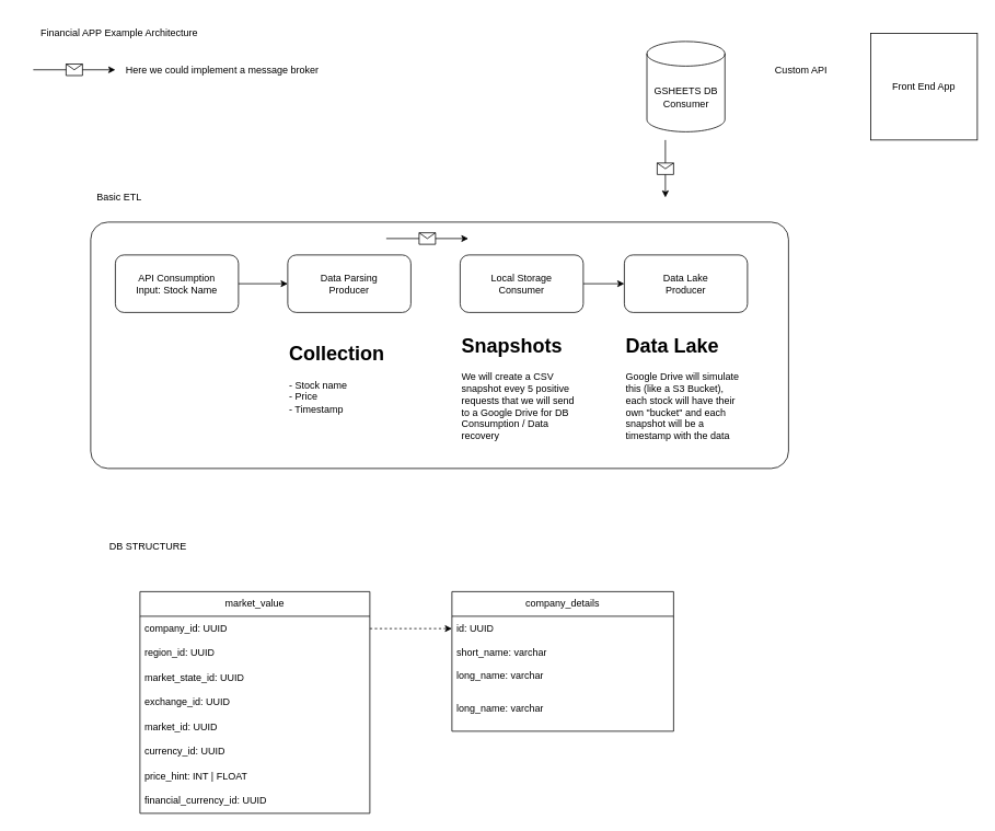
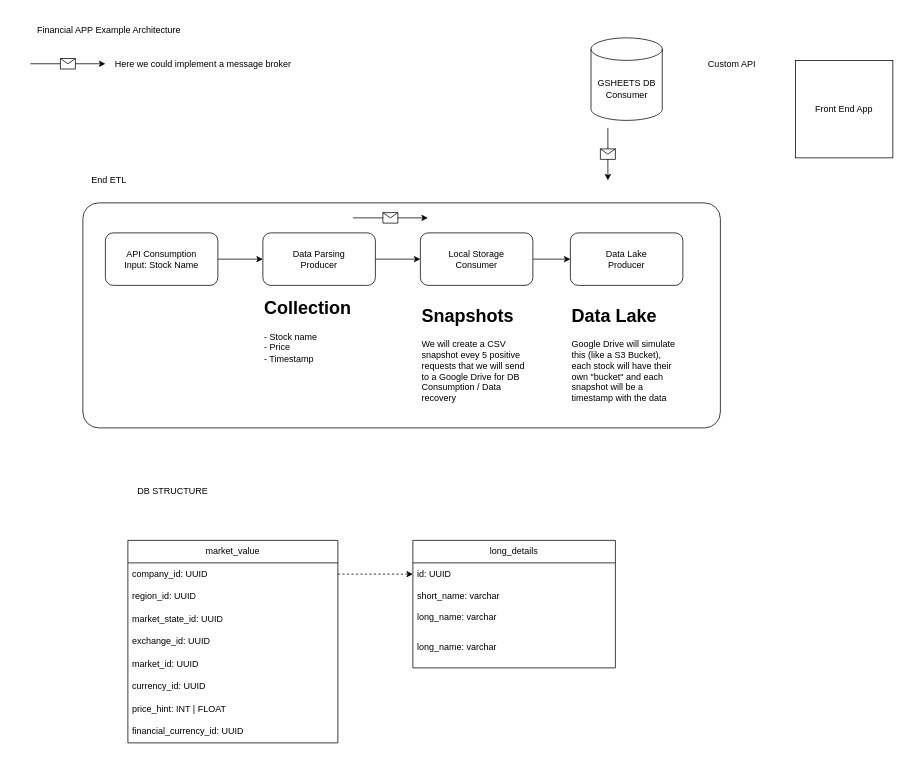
  <mxCell id="0" />
  <mxCell id="1" parent="0" />
  <mxCell id="2" value="" style="rounded=1;whiteSpace=wrap;html=1;fillColor=none;arcSize=7;strokeColor=light-dark(#000000,#FF9933);" parent="1" vertex="1"><mxGeometry x="110" y="270" width="850" height="300" as="geometry" /></mxCell>
  <mxCell id="3" value="Financial APP Example Architecture" style="text;html=1;align=center;verticalAlign=middle;whiteSpace=wrap;rounded=0;" parent="1" vertex="1"><mxGeometry x="20" y="20" width="250" height="40" as="geometry" /></mxCell>
  <mxCell id="4" style="edgeStyle=orthogonalEdgeStyle;rounded=0;orthogonalLoop=1;jettySize=auto;html=1;" parent="1" source="5" target="8" edge="1"><mxGeometry relative="1" as="geometry" /></mxCell>
  <mxCell id="5" value="API Consumption&lt;div&gt;Input: Stock Name&lt;/div&gt;" style="rounded=1;whiteSpace=wrap;html=1;" parent="1" vertex="1"><mxGeometry x="140" y="310" width="150" height="70" as="geometry" /></mxCell>
- <mxCell id="6" value="Basic ETL" style="text;html=1;align=center;verticalAlign=middle;whiteSpace=wrap;rounded=0;" parent="1" vertex="1"><mxGeometry x="110" y="220" width="70" height="40" as="geometry" /></mxCell>
+ <mxCell id="6" value="End ETL" style="text;html=1;align=center;verticalAlign=middle;whiteSpace=wrap;rounded=0;" parent="1" vertex="1"><mxGeometry x="110" y="220" width="70" height="40" as="geometry" /></mxCell>
+ <mxCell id="7" style="edgeStyle=orthogonalEdgeStyle;rounded=0;orthogonalLoop=1;jettySize=auto;html=1;entryX=0;entryY=0.5;entryDx=0;entryDy=0;" parent="1" source="8" target="10" edge="1"><mxGeometry relative="1" as="geometry" /></mxCell>
  <mxCell id="8" value="Data Parsing&lt;div&gt;Producer&lt;/div&gt;" style="rounded=1;whiteSpace=wrap;html=1;" parent="1" vertex="1"><mxGeometry x="350" y="310" width="150" height="70" as="geometry" /></mxCell>
  <mxCell id="9" style="edgeStyle=orthogonalEdgeStyle;rounded=0;orthogonalLoop=1;jettySize=auto;html=1;entryX=0;entryY=0.5;entryDx=0;entryDy=0;" parent="1" source="10" target="11" edge="1"><mxGeometry relative="1" as="geometry" /></mxCell>
  <mxCell id="10" value="Local Storage&lt;div&gt;Consumer&lt;/div&gt;" style="rounded=1;whiteSpace=wrap;html=1;" parent="1" vertex="1"><mxGeometry x="560" y="310" width="150" height="70" as="geometry" /></mxCell>
  <mxCell id="11" value="Data Lake&lt;div&gt;Producer&lt;/div&gt;" style="rounded=1;whiteSpace=wrap;html=1;" parent="1" vertex="1"><mxGeometry x="760" y="310" width="150" height="70" as="geometry" /></mxCell>
  <mxCell id="12" value="&lt;h1 style=&quot;margin-top: 0px;&quot;&gt;Snapshots&lt;/h1&gt;&lt;div&gt;We will create a CSV snapshot evey 5 positive requests that we will send to a Google Drive for DB Consumption / Data recovery&lt;/div&gt;" style="text;html=1;whiteSpace=wrap;overflow=hidden;rounded=0;" parent="1" vertex="1"><mxGeometry x="560" y="400" width="150" height="140" as="geometry" /></mxCell>
- <mxCell id="13" value="&lt;h1 style=&quot;margin-top: 0px;&quot;&gt;Collection&lt;br&gt;&lt;/h1&gt;&lt;div&gt;- Stock name&lt;/div&gt;&lt;div&gt;- Price&lt;/div&gt;&lt;div&gt;- Timestamp&lt;/div&gt;" style="text;html=1;whiteSpace=wrap;overflow=hidden;rounded=0;" parent="1" vertex="1"><mxGeometry x="350" y="410" width="150" height="140" as="geometry" /></mxCell>
+ <mxCell id="13" value="&lt;h1 style=&quot;margin-top: 0px;&quot;&gt;Collection&lt;br&gt;&lt;/h1&gt;&lt;div&gt;- Stock name&lt;/div&gt;&lt;div&gt;- Price&lt;/div&gt;&lt;div&gt;- Timestamp&lt;/div&gt;" style="text;html=1;whiteSpace=wrap;overflow=hidden;rounded=0;" parent="1" vertex="1"><mxGeometry x="350" y="390" width="150" height="140" as="geometry" /></mxCell>
  <mxCell id="14" value="GSHEETS DB&lt;div&gt;Consumer&lt;/div&gt;" style="shape=cylinder3;whiteSpace=wrap;html=1;boundedLbl=1;backgroundOutline=1;size=15;" parent="1" vertex="1"><mxGeometry x="787.5" y="50" width="95" height="110" as="geometry" /></mxCell>
  <mxCell id="15" value="&lt;h1 style=&quot;margin-top: 0px;&quot;&gt;Data Lake&lt;/h1&gt;&lt;div&gt;Google Drive will simulate this (like a S3 Bucket), each stock will have their own &quot;bucket&quot; and each snapshot will be a timestamp with the data&lt;/div&gt;" style="text;html=1;whiteSpace=wrap;overflow=hidden;rounded=0;" parent="1" vertex="1"><mxGeometry x="760" y="400" width="150" height="140" as="geometry" /></mxCell>
- <mxCell id="16" value="Front End App" style="whiteSpace=wrap;html=1;aspect=fixed;" parent="1" vertex="1"><mxGeometry x="1060" y="40" width="130" height="130" as="geometry" /></mxCell>
+ <mxCell id="16" value="Front End App" style="whiteSpace=wrap;html=1;aspect=fixed;" parent="1" vertex="1"><mxGeometry x="1060" y="80" width="130" height="130" as="geometry" /></mxCell>
  <mxCell id="17" value="Custom API" style="text;html=1;align=center;verticalAlign=middle;resizable=0;points=[];autosize=1;strokeColor=none;fillColor=none;" parent="1" vertex="1"><mxGeometry x="930" y="70" width="90" height="30" as="geometry" /></mxCell>
  <mxCell id="18" value="" style="endArrow=classic;html=1;rounded=0;" parent="1" edge="1"><mxGeometry relative="1" as="geometry"><mxPoint x="470" y="290" as="sourcePoint" /><mxPoint x="570" y="290" as="targetPoint" /></mxGeometry></mxCell>
  <mxCell id="19" value="" style="shape=message;html=1;outlineConnect=0;" parent="18" vertex="1"><mxGeometry width="20" height="14" relative="1" as="geometry"><mxPoint x="-10" y="-7" as="offset" /></mxGeometry></mxCell>
  <mxCell id="20" value="Here we could implement a message broker" style="text;html=1;align=center;verticalAlign=middle;resizable=0;points=[];autosize=1;strokeColor=none;fillColor=none;" parent="1" vertex="1"><mxGeometry x="140" y="70" width="260" height="30" as="geometry" /></mxCell>
  <mxCell id="21" value="" style="endArrow=classic;html=1;rounded=0;" parent="1" edge="1"><mxGeometry relative="1" as="geometry"><mxPoint x="40" y="84.5" as="sourcePoint" /><mxPoint x="140" y="84.5" as="targetPoint" /></mxGeometry></mxCell>
  <mxCell id="22" value="" style="shape=message;html=1;outlineConnect=0;" parent="21" vertex="1"><mxGeometry width="20" height="14" relative="1" as="geometry"><mxPoint x="-10" y="-7" as="offset" /></mxGeometry></mxCell>
  <mxCell id="23" value="" style="endArrow=classic;html=1;rounded=0;" parent="1" edge="1"><mxGeometry relative="1" as="geometry"><mxPoint x="810" y="170" as="sourcePoint" /><mxPoint x="810" y="240" as="targetPoint" /></mxGeometry></mxCell>
  <mxCell id="24" value="" style="shape=message;html=1;outlineConnect=0;" parent="23" vertex="1"><mxGeometry width="20" height="14" relative="1" as="geometry"><mxPoint x="-10" y="-7" as="offset" /></mxGeometry></mxCell>
- <mxCell id="25" value="DB STRUCTURE" style="text;html=1;align=center;verticalAlign=middle;whiteSpace=wrap;rounded=0;" vertex="1" parent="1"><mxGeometry x="60" y="650" width="240" height="30" as="geometry" /></mxCell>
+ <mxCell id="25" value="DB STRUCTURE" style="text;html=1;align=center;verticalAlign=middle;whiteSpace=wrap;rounded=0;" vertex="1" parent="1"><mxGeometry x="110" y="640" width="240" height="30" as="geometry" /></mxCell>
  <mxCell id="26" value="market_value" style="swimlane;fontStyle=0;childLayout=stackLayout;horizontal=1;startSize=30;horizontalStack=0;resizeParent=1;resizeParentMax=0;resizeLast=0;collapsible=1;marginBottom=0;whiteSpace=wrap;html=1;" vertex="1" parent="1"><mxGeometry x="170" y="720" width="280" height="270" as="geometry" /></mxCell>
  <mxCell id="27" value="company_id: UUID" style="text;strokeColor=none;fillColor=none;align=left;verticalAlign=middle;spacingLeft=4;spacingRight=4;overflow=hidden;points=[[0,0.5],[1,0.5]];portConstraint=eastwest;rotatable=0;whiteSpace=wrap;html=1;" vertex="1" parent="26"><mxGeometry y="30" width="280" height="30" as="geometry" /></mxCell>
  <mxCell id="28" value="region_id: UUID" style="text;strokeColor=none;fillColor=none;align=left;verticalAlign=middle;spacingLeft=4;spacingRight=4;overflow=hidden;points=[[0,0.5],[1,0.5]];portConstraint=eastwest;rotatable=0;whiteSpace=wrap;html=1;" vertex="1" parent="26"><mxGeometry y="60" width="280" height="30" as="geometry" /></mxCell>
  <mxCell id="29" value="market_state_id: UUID" style="text;strokeColor=none;fillColor=none;align=left;verticalAlign=middle;spacingLeft=4;spacingRight=4;overflow=hidden;points=[[0,0.5],[1,0.5]];portConstraint=eastwest;rotatable=0;whiteSpace=wrap;html=1;" vertex="1" parent="26"><mxGeometry y="90" width="280" height="30" as="geometry" /></mxCell>
  <mxCell id="30" value="exchange_id: UUID" style="text;strokeColor=none;fillColor=none;align=left;verticalAlign=middle;spacingLeft=4;spacingRight=4;overflow=hidden;points=[[0,0.5],[1,0.5]];portConstraint=eastwest;rotatable=0;whiteSpace=wrap;html=1;" vertex="1" parent="26"><mxGeometry y="120" width="280" height="30" as="geometry" /></mxCell>
  <mxCell id="31" value="market_id: UUID" style="text;strokeColor=none;fillColor=none;align=left;verticalAlign=middle;spacingLeft=4;spacingRight=4;overflow=hidden;points=[[0,0.5],[1,0.5]];portConstraint=eastwest;rotatable=0;whiteSpace=wrap;html=1;" vertex="1" parent="26"><mxGeometry y="150" width="280" height="30" as="geometry" /></mxCell>
  <mxCell id="32" value="currency_id: UUID" style="text;strokeColor=none;fillColor=none;align=left;verticalAlign=middle;spacingLeft=4;spacingRight=4;overflow=hidden;points=[[0,0.5],[1,0.5]];portConstraint=eastwest;rotatable=0;whiteSpace=wrap;html=1;" vertex="1" parent="26"><mxGeometry y="180" width="280" height="30" as="geometry" /></mxCell>
  <mxCell id="33" value="price_hint: INT | FLOAT" style="text;strokeColor=none;fillColor=none;align=left;verticalAlign=middle;spacingLeft=4;spacingRight=4;overflow=hidden;points=[[0,0.5],[1,0.5]];portConstraint=eastwest;rotatable=0;whiteSpace=wrap;html=1;" vertex="1" parent="26"><mxGeometry y="210" width="280" height="30" as="geometry" /></mxCell>
  <mxCell id="34" value="financial_currency_id: UUID" style="text;strokeColor=none;fillColor=none;align=left;verticalAlign=middle;spacingLeft=4;spacingRight=4;overflow=hidden;points=[[0,0.5],[1,0.5]];portConstraint=eastwest;rotatable=0;whiteSpace=wrap;html=1;" vertex="1" parent="26"><mxGeometry y="240" width="280" height="30" as="geometry" /></mxCell>
- <mxCell id="35" value="company_details" style="swimlane;fontStyle=0;childLayout=stackLayout;horizontal=1;startSize=30;horizontalStack=0;resizeParent=1;resizeParentMax=0;resizeLast=0;collapsible=1;marginBottom=0;whiteSpace=wrap;html=1;" vertex="1" parent="1"><mxGeometry x="550" y="720" width="270" height="170" as="geometry" /></mxCell>
+ <mxCell id="35" value="long_details" style="swimlane;fontStyle=0;childLayout=stackLayout;horizontal=1;startSize=30;horizontalStack=0;resizeParent=1;resizeParentMax=0;resizeLast=0;collapsible=1;marginBottom=0;whiteSpace=wrap;html=1;" vertex="1" parent="1"><mxGeometry x="550" y="720" width="270" height="170" as="geometry" /></mxCell>
  <mxCell id="36" value="id: UUID" style="text;strokeColor=none;fillColor=none;align=left;verticalAlign=middle;spacingLeft=4;spacingRight=4;overflow=hidden;points=[[0,0.5],[1,0.5]];portConstraint=eastwest;rotatable=0;whiteSpace=wrap;html=1;" vertex="1" parent="35"><mxGeometry y="30" width="270" height="30" as="geometry" /></mxCell>
  <mxCell id="37" value="short_name: varchar" style="text;strokeColor=none;fillColor=none;align=left;verticalAlign=middle;spacingLeft=4;spacingRight=4;overflow=hidden;points=[[0,0.5],[1,0.5]];portConstraint=eastwest;rotatable=0;whiteSpace=wrap;html=1;" vertex="1" parent="35"><mxGeometry y="60" width="270" height="30" as="geometry" /></mxCell>
  <mxCell id="38" value="long_name: varchar&lt;div&gt;&lt;br&gt;&lt;/div&gt;" style="text;strokeColor=none;fillColor=none;align=left;verticalAlign=middle;spacingLeft=4;spacingRight=4;overflow=hidden;points=[[0,0.5],[1,0.5]];portConstraint=eastwest;rotatable=0;whiteSpace=wrap;html=1;" vertex="1" parent="35"><mxGeometry y="90" width="270" height="40" as="geometry" /></mxCell>
  <mxCell id="39" value="long_name: varchar&lt;div&gt;&lt;br&gt;&lt;/div&gt;" style="text;strokeColor=none;fillColor=none;align=left;verticalAlign=middle;spacingLeft=4;spacingRight=4;overflow=hidden;points=[[0,0.5],[1,0.5]];portConstraint=eastwest;rotatable=0;whiteSpace=wrap;html=1;" vertex="1" parent="35"><mxGeometry y="130" width="270" height="40" as="geometry" /></mxCell>
  <mxCell id="40" style="edgeStyle=orthogonalEdgeStyle;rounded=0;orthogonalLoop=1;jettySize=auto;html=1;dashed=1;" edge="1" parent="1" source="27" target="36"><mxGeometry relative="1" as="geometry" /></mxCell>
